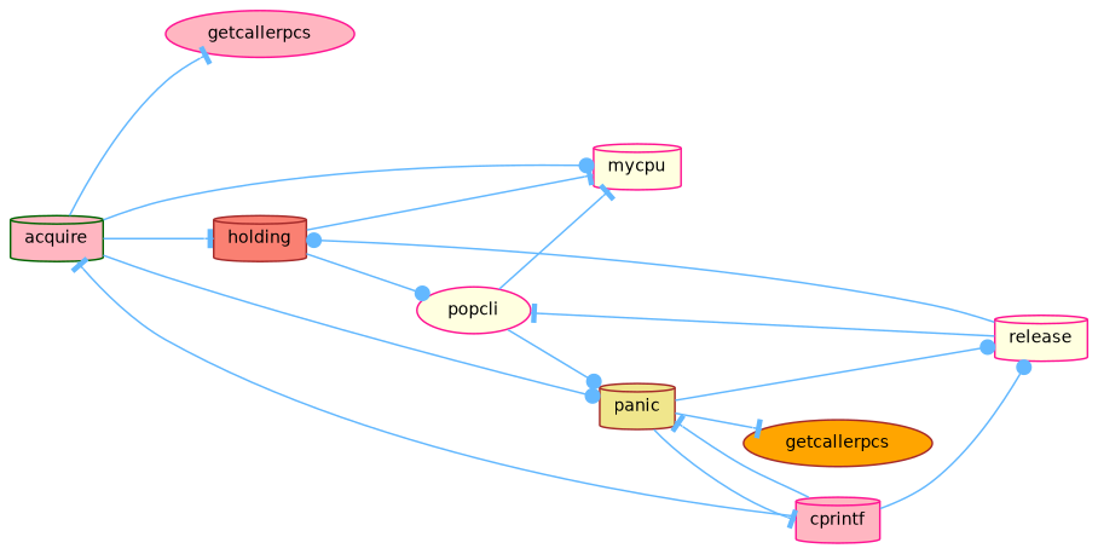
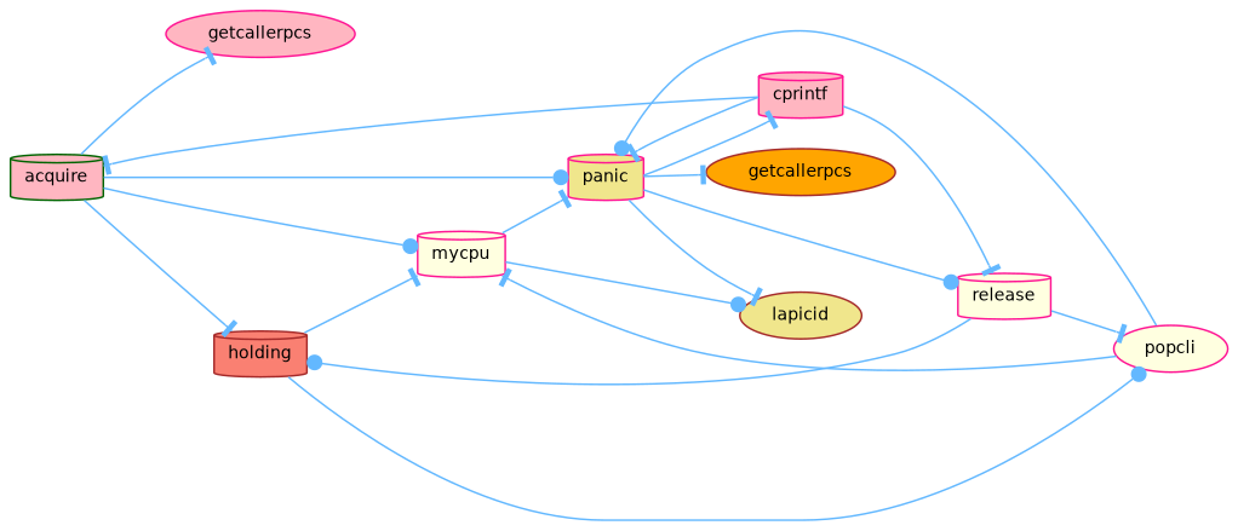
  digraph {
    rankdir=LR
    node [color=deeppink fillcolor=lightpink fontname=Helvetica fontsize=10 shape=cylinder style=filled]
    edge [arrowhead=tee color=steelblue1 fontname=Helvetica fontsize=10 labelfontname=Helvetica labelfontsize=10 style=solid]
    n1 [color=darkgreen fontcolor=black height=0.2 label=acquire width=0.4]
    n2 [height=0.2 label=getcallerpcs shape=ellipse width=0.4]
    n3 [color=brown fillcolor=salmon height=0.2 label=holding width=0.4]
    n4 [fillcolor=lightyellow height=0.2 label=mycpu width=0.4]
-   n5 [color=brown fillcolor=khaki height=0.2 label=panic width=0.4]
+   n5 [fillcolor=khaki height=0.2 label=panic width=0.4]
    n6 [fillcolor=lightyellow height=0.2 label=popcli shape=ellipse width=0.4]
+   n7 [color=brown fillcolor=khaki height=0.2 label=lapicid shape=ellipse width=0.4]
    n8 [height=0.2 label=cprintf width=0.4]
    n9 [color=brown fillcolor=orange height=0.2 label=getcallerpcs shape=ellipse width=0.4]
    n10 [fillcolor=lightyellow height=0.2 label=release width=0.4]
    n1 -> n2
    n1 -> n3
    n1 -> n4 [arrowhead=dot]
    n1 -> n5 [arrowhead=dot]
    n3 -> n4
    n3 -> n6 [arrowhead=dot]
+   n4 -> n5
+   n4 -> n7 [arrowhead=dot]
+   n5 -> n7
    n5 -> n8
    n5 -> n9
    n5 -> n10 [arrowhead=dot]
    n6 -> n4
    n6 -> n5 [arrowhead=dot]
    n8 -> n1
    n8 -> n5
-   n8 -> n10 [arrowhead=dot]
+   n8 -> n10
    n10 -> n3 [arrowhead=dot]
    n10 -> n6
  }
